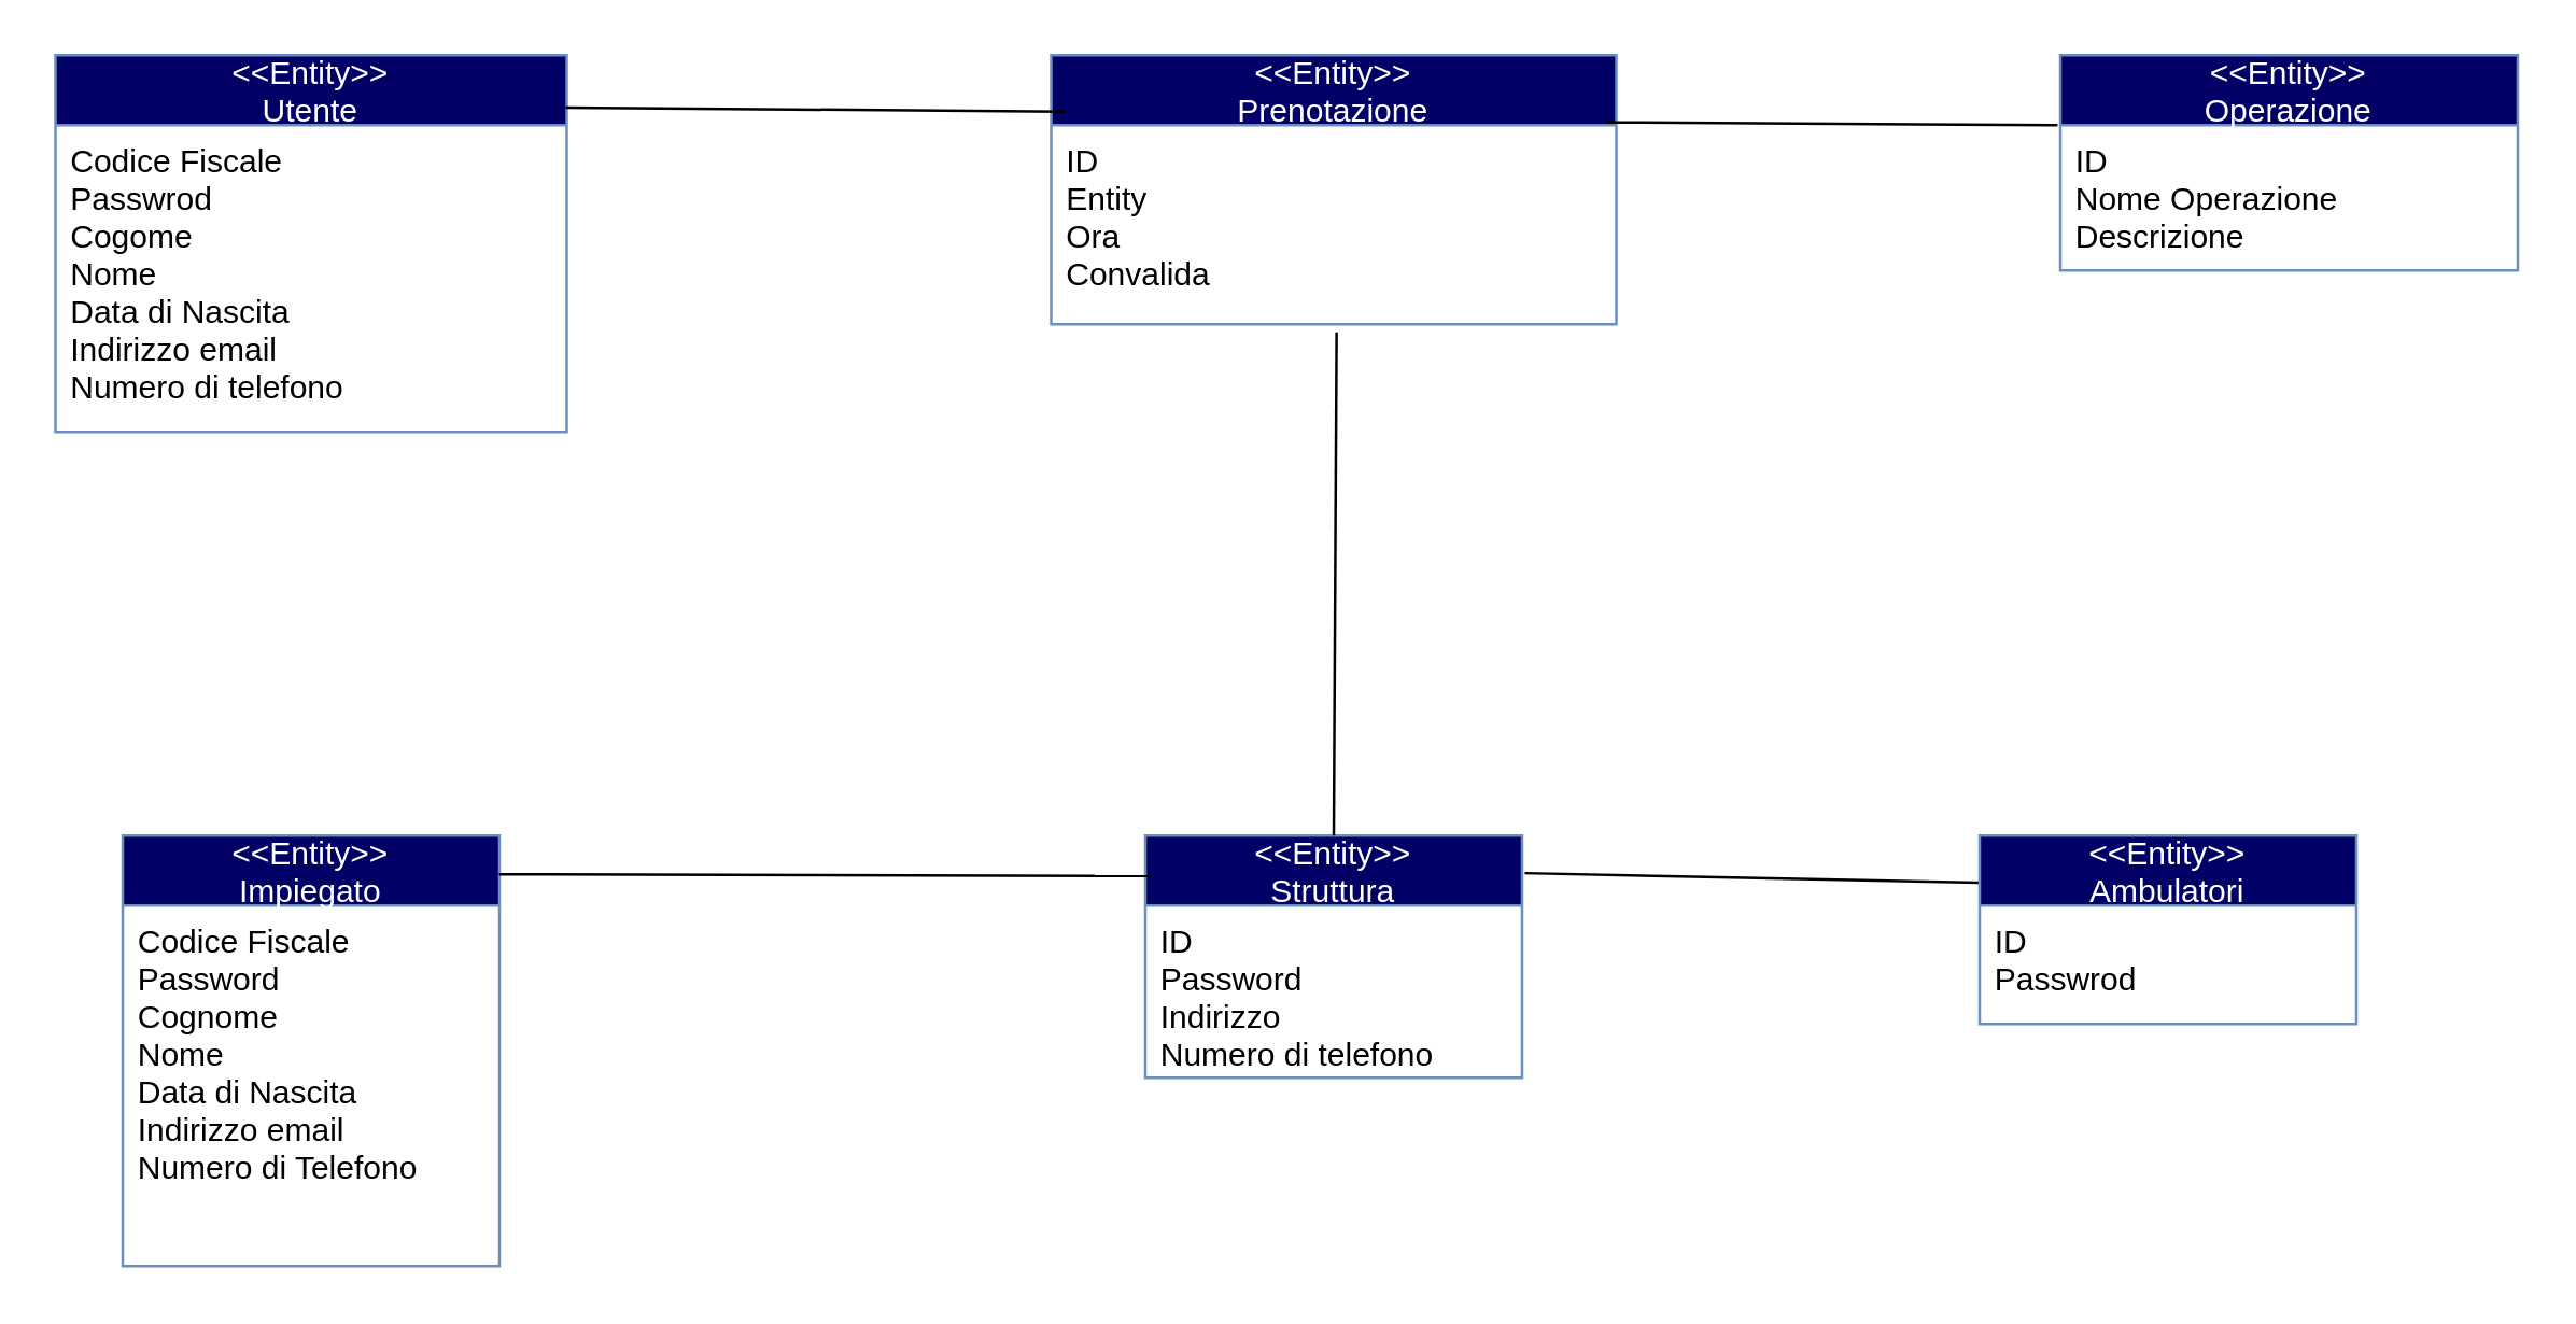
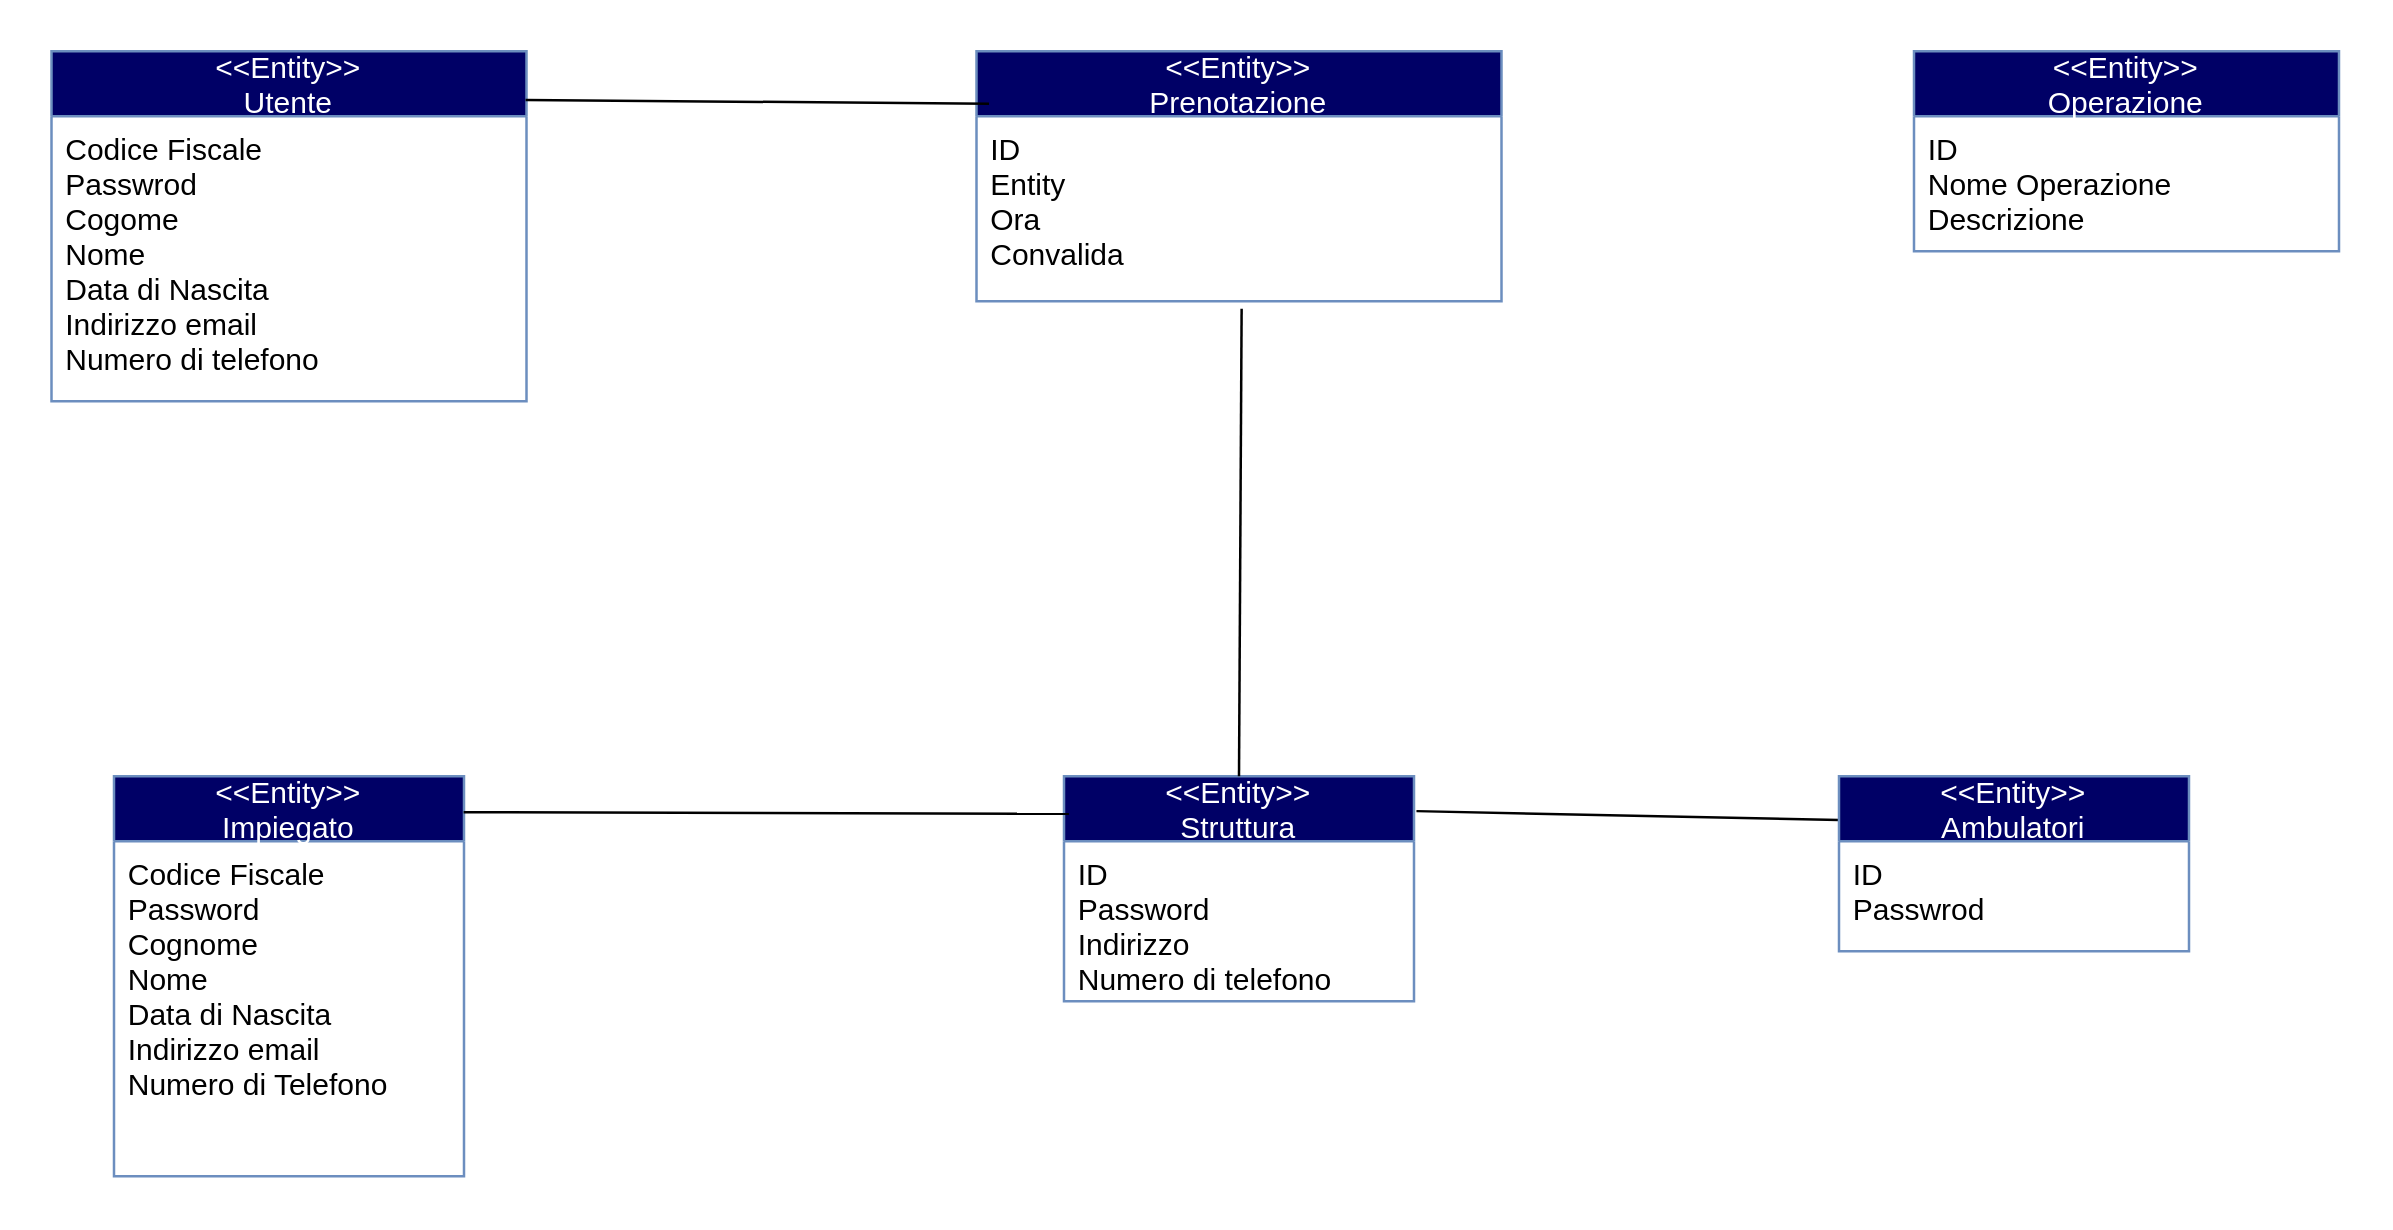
  <mxCell id="0" />
  <mxCell id="1" parent="0" />
  <mxCell id="2" value="&lt;&lt;Entity&gt;&gt;&#10;Utente" style="swimlane;fontStyle=0;childLayout=stackLayout;horizontal=1;startSize=26;horizontalStack=0;resizeParent=1;resizeParentMax=0;resizeLast=0;collapsible=1;marginBottom=0;strokeColor=#6c8ebf;fontColor=#FFFFFF;fillColor=#000066;" parent="1" vertex="1"><mxGeometry x="20" y="20" width="190" height="140" as="geometry"><mxRectangle x="250" y="50" width="90" height="30" as="alternateBounds" /></mxGeometry></mxCell>
  <mxCell id="3" value="Codice Fiscale&#10;Passwrod&#10;Cogome&#10;Nome&#10;Data di Nascita&#10;Indirizzo email&#10;Numero di telefono" style="text;strokeColor=none;fillColor=none;align=left;verticalAlign=top;spacingLeft=4;spacingRight=4;overflow=hidden;rotatable=0;points=[[0,0.5],[1,0.5]];portConstraint=eastwest;" parent="2" vertex="1"><mxGeometry y="26" width="190" height="114" as="geometry" /></mxCell>
  <mxCell id="4" value="&lt;&lt;Entity&gt;&gt;&#10;Prenotazione" style="swimlane;fontStyle=0;childLayout=stackLayout;horizontal=1;startSize=26;horizontalStack=0;resizeParent=1;resizeParentMax=0;resizeLast=0;collapsible=1;marginBottom=0;strokeColor=#6c8ebf;fontColor=#FFFFFF;fillColor=#000066;" parent="1" vertex="1"><mxGeometry x="390" y="20" width="210" height="100" as="geometry" /></mxCell>
  <mxCell id="5" value="ID&#10;Entity &#10;Ora&#10;Convalida&#10;" style="text;strokeColor=none;fillColor=none;align=left;verticalAlign=top;spacingLeft=4;spacingRight=4;overflow=hidden;rotatable=0;points=[[0,0.5],[1,0.5]];portConstraint=eastwest;" parent="4" vertex="1"><mxGeometry y="26" width="210" height="74" as="geometry" /></mxCell>
  <mxCell id="6" value="&lt;&lt;Entity&gt;&gt;&#10;Impiegato" style="swimlane;fontStyle=0;childLayout=stackLayout;horizontal=1;startSize=26;horizontalStack=0;resizeParent=1;resizeParentMax=0;resizeLast=0;collapsible=1;marginBottom=0;strokeColor=#6c8ebf;fontColor=#FFFFFF;fillColor=#000066;" parent="1" vertex="1"><mxGeometry x="45" y="310" width="140" height="160" as="geometry" /></mxCell>
  <mxCell id="7" value="Codice Fiscale&#10;Password&#10;Cognome&#10;Nome&#10;Data di Nascita&#10;Indirizzo email&#10;Numero di Telefono" style="text;strokeColor=none;fillColor=none;align=left;verticalAlign=top;spacingLeft=4;spacingRight=4;overflow=hidden;rotatable=0;points=[[0,0.5],[1,0.5]];portConstraint=eastwest;" parent="6" vertex="1"><mxGeometry y="26" width="140" height="134" as="geometry" /></mxCell>
  <mxCell id="8" value="&lt;&lt;Entity&gt;&gt;&#10;Struttura" style="swimlane;fontStyle=0;childLayout=stackLayout;horizontal=1;startSize=26;horizontalStack=0;resizeParent=1;resizeParentMax=0;resizeLast=0;collapsible=1;marginBottom=0;strokeColor=#6c8ebf;fontColor=#FFFFFF;fillColor=#000066;" parent="1" vertex="1"><mxGeometry x="425" y="310" width="140" height="90" as="geometry" /></mxCell>
  <mxCell id="9" value="ID&#10;Password&#10;Indirizzo&#10;Numero di telefono" style="text;align=left;verticalAlign=top;spacingLeft=4;spacingRight=4;overflow=hidden;rotatable=0;points=[[0,0.5],[1,0.5]];portConstraint=eastwest;" parent="8" vertex="1"><mxGeometry y="26" width="140" height="64" as="geometry" /></mxCell>
  <mxCell id="10" value="" style="endArrow=none;html=1;entryX=0.505;entryY=1.041;entryDx=0;entryDy=0;entryPerimeter=0;exitX=0.5;exitY=0;exitDx=0;exitDy=0;" parent="1" source="8" target="5" edge="1"><mxGeometry width="50" height="50" relative="1" as="geometry"><mxPoint x="475" y="250" as="sourcePoint" /><mxPoint x="525" y="200" as="targetPoint" /></mxGeometry></mxCell>
  <mxCell id="11" value="" style="endArrow=none;html=1;exitX=0.999;exitY=0.09;exitDx=0;exitDy=0;exitPerimeter=0;entryX=0.014;entryY=0.167;entryDx=0;entryDy=0;entryPerimeter=0;" parent="1" source="6" target="8" edge="1"><mxGeometry width="50" height="50" relative="1" as="geometry"><mxPoint x="335" y="310" as="sourcePoint" /><mxPoint x="415" y="324" as="targetPoint" /></mxGeometry></mxCell>
  <mxCell id="12" value="&lt;&lt;Entity&gt;&gt;&#10;Operazione" style="swimlane;fontStyle=0;childLayout=stackLayout;horizontal=1;startSize=26;horizontalStack=0;resizeParent=1;resizeParentMax=0;resizeLast=0;collapsible=1;marginBottom=0;strokeColor=#6c8ebf;fillColor=#000066;fontColor=#FFFFFF;" parent="1" vertex="1"><mxGeometry x="765" y="20" width="170" height="80" as="geometry" /></mxCell>
  <mxCell id="13" value="ID&#10;Nome Operazione&#10;Descrizione" style="text;strokeColor=none;fillColor=none;align=left;verticalAlign=top;spacingLeft=4;spacingRight=4;overflow=hidden;rotatable=0;points=[[0,0.5],[1,0.5]];portConstraint=eastwest;" parent="12" vertex="1"><mxGeometry y="26" width="170" height="54" as="geometry" /></mxCell>
- <mxCell id="14" value="" style="endArrow=none;html=1;fontColor=#FFFFFF;exitX=0.981;exitY=-0.014;exitDx=0;exitDy=0;exitPerimeter=0;entryX=-0.006;entryY=0;entryDx=0;entryDy=0;entryPerimeter=0;" parent="1" source="5" target="13" edge="1"><mxGeometry width="50" height="50" relative="1" as="geometry"><mxPoint x="505" y="240" as="sourcePoint" /><mxPoint x="764" y="43" as="targetPoint" /></mxGeometry></mxCell>
  <mxCell id="15" value="" style="endArrow=none;html=1;fontColor=#FFFFFF;exitX=1.007;exitY=0.155;exitDx=0;exitDy=0;exitPerimeter=0;entryX=0;entryY=0.25;entryDx=0;entryDy=0;" parent="1" source="8" edge="1" target="17"><mxGeometry width="50" height="50" relative="1" as="geometry"><mxPoint x="505" y="240" as="sourcePoint" /><mxPoint x="735" y="327" as="targetPoint" /></mxGeometry></mxCell>
  <mxCell id="16" value="" style="endArrow=none;html=1;fontColor=#FFFFFF;exitX=0.998;exitY=0.139;exitDx=0;exitDy=0;exitPerimeter=0;" parent="1" source="2" edge="1"><mxGeometry width="50" height="50" relative="1" as="geometry"><mxPoint x="255" y="100" as="sourcePoint" /><mxPoint x="395" y="41" as="targetPoint" /></mxGeometry></mxCell>
  <mxCell id="17" value="&lt;&lt;Entity&gt;&gt;&#10;Ambulatori" style="swimlane;fontStyle=0;childLayout=stackLayout;horizontal=1;startSize=26;horizontalStack=0;resizeParent=1;resizeParentMax=0;resizeLast=0;collapsible=1;marginBottom=0;strokeColor=#6c8ebf;fontColor=#FFFFFF;fillColor=#000066;" vertex="1" parent="1"><mxGeometry x="735" y="310" width="140" height="70" as="geometry" /></mxCell>
  <mxCell id="18" value="ID&#10;Passwrod" style="text;align=left;verticalAlign=top;spacingLeft=4;spacingRight=4;overflow=hidden;rotatable=0;points=[[0,0.5],[1,0.5]];portConstraint=eastwest;" vertex="1" parent="17"><mxGeometry y="26" width="140" height="44" as="geometry" /></mxCell>
